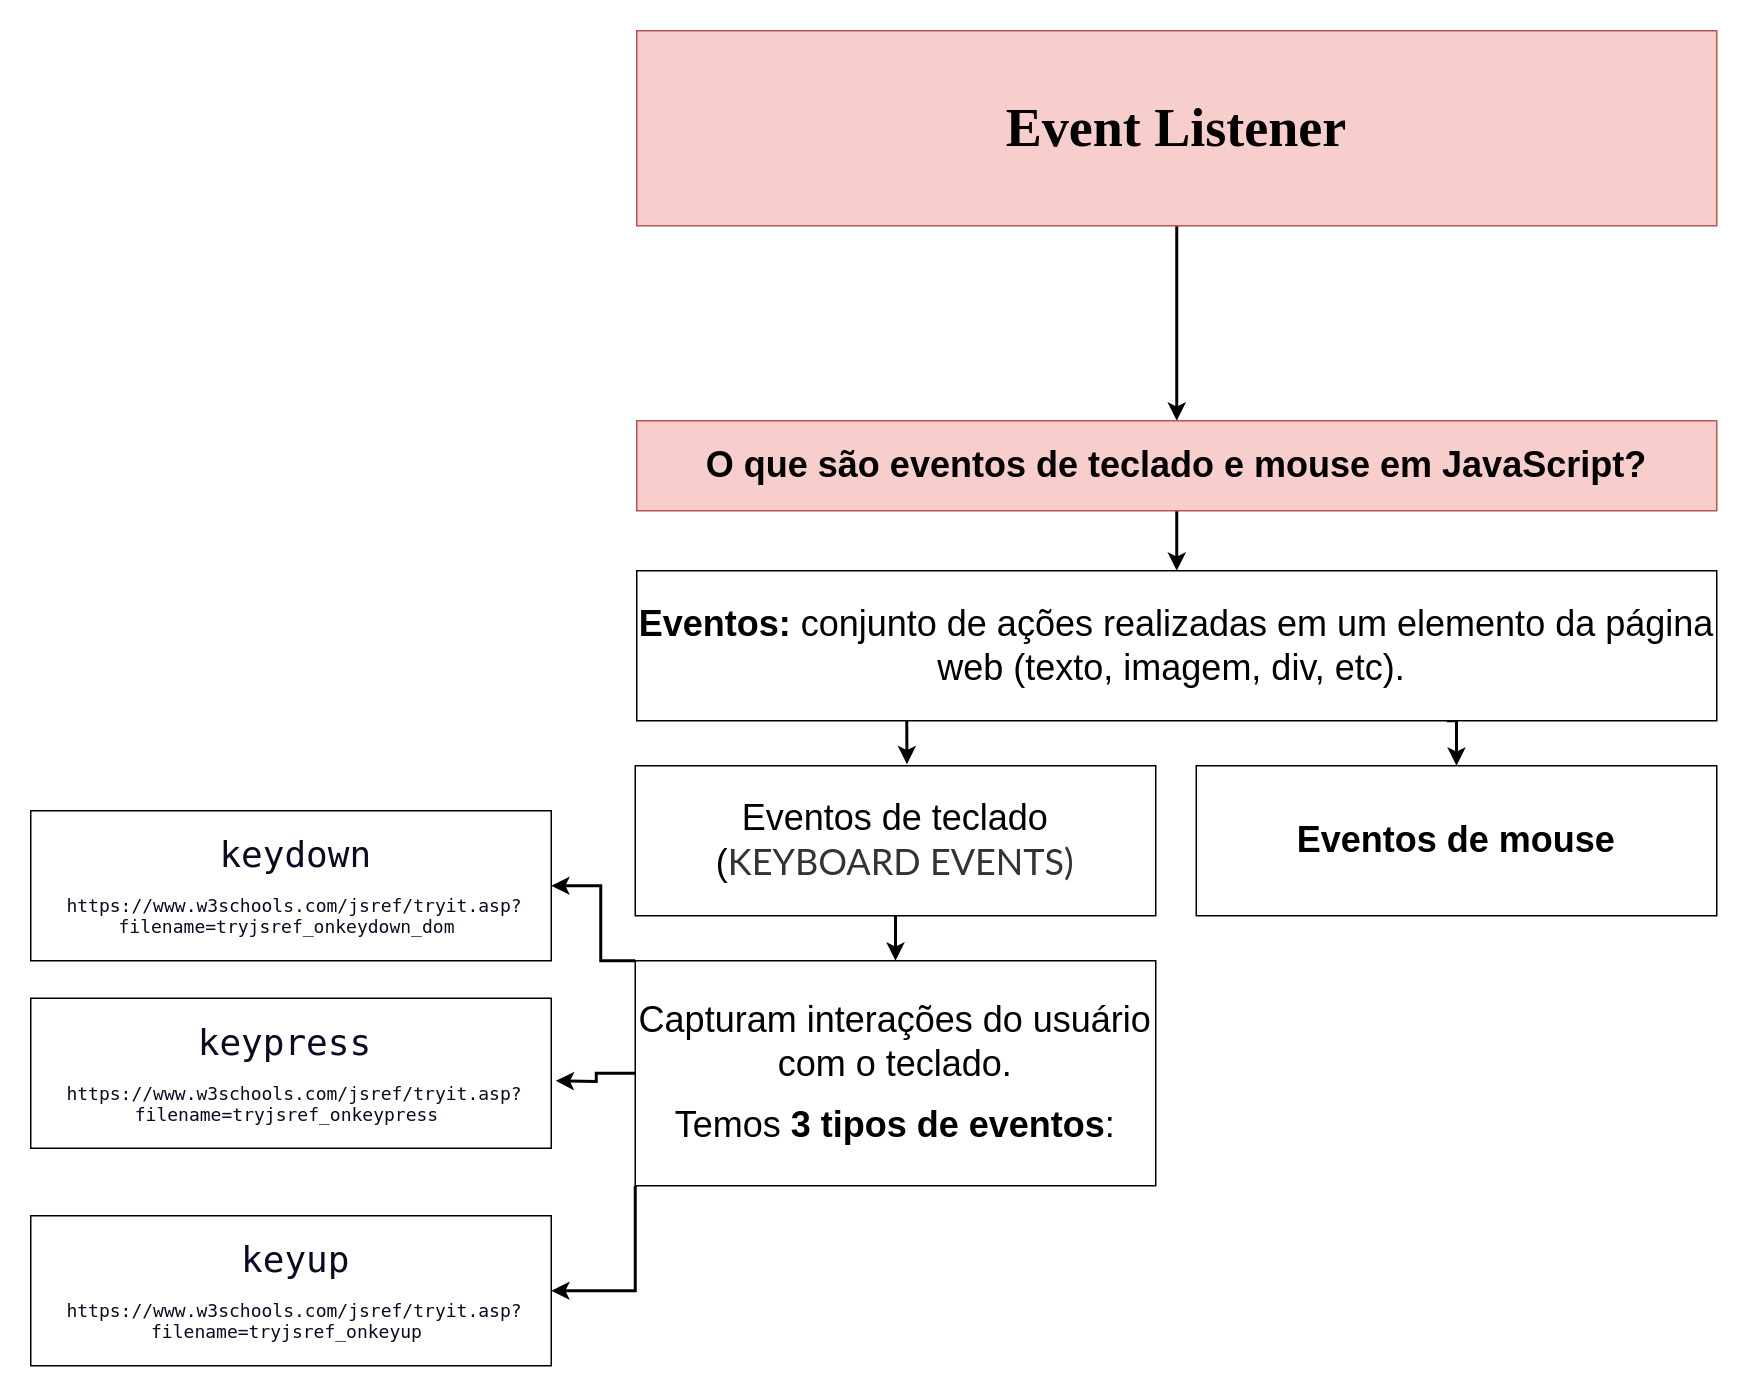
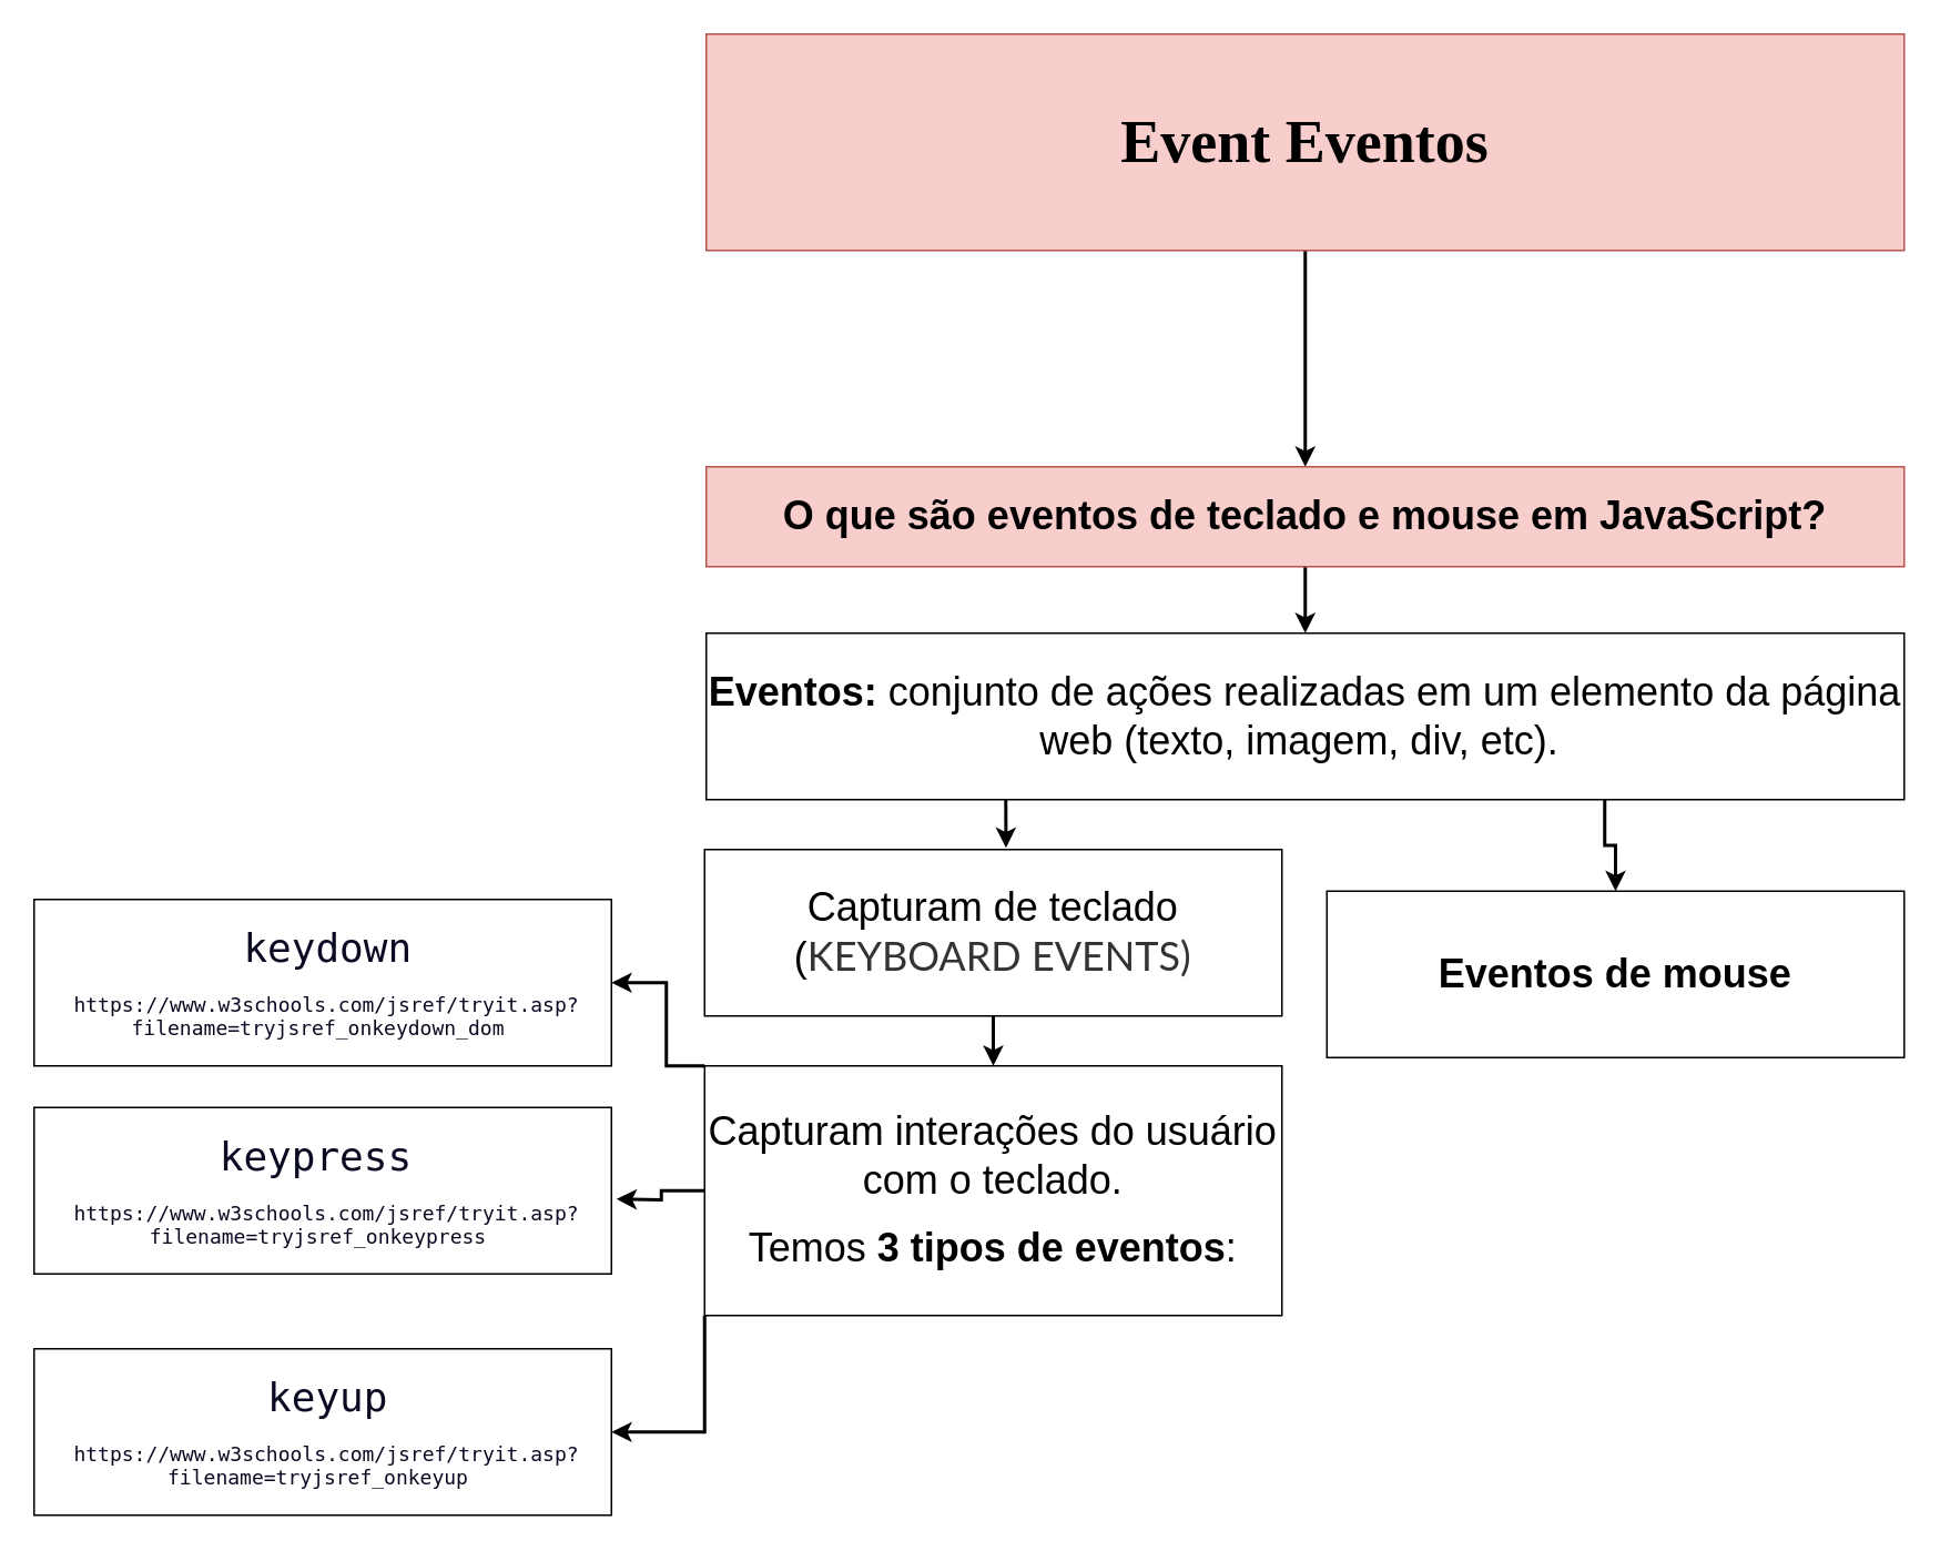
  <mxCell id="0" />
  <mxCell id="1" parent="0" />
  <mxCell id="2" style="edgeStyle=orthogonalEdgeStyle;rounded=0;orthogonalLoop=1;jettySize=auto;html=1;fontFamily=Comic Sans MS;fontSize=36;strokeWidth=2;" edge="1" parent="1" source="3" target="5"><mxGeometry relative="1" as="geometry" /></mxCell>
- <mxCell id="3" value="&lt;h1&gt;&lt;font face=&quot;Comic Sans MS&quot; style=&quot;font-size: 36px;&quot;&gt;Event Listener&lt;/font&gt;&lt;/h1&gt;" style="rounded=0;whiteSpace=wrap;html=1;fillColor=#f8cecc;strokeColor=#b85450;" vertex="1" parent="1"><mxGeometry x="424" y="20" width="720" height="130" as="geometry" /></mxCell>
+ <mxCell id="3" value="&lt;h1&gt;&lt;font face=&quot;Comic Sans MS&quot; style=&quot;font-size: 36px;&quot;&gt;Event Eventos&lt;/font&gt;&lt;/h1&gt;" style="rounded=0;whiteSpace=wrap;html=1;fillColor=#f8cecc;strokeColor=#b85450;" vertex="1" parent="1"><mxGeometry x="424" y="20" width="720" height="130" as="geometry" /></mxCell>
  <mxCell id="4" value="" style="edgeStyle=orthogonalEdgeStyle;rounded=0;orthogonalLoop=1;jettySize=auto;html=1;strokeWidth=2;fontFamily=Comic Sans MS;fontSize=24;" edge="1" parent="1" source="5" target="8"><mxGeometry relative="1" as="geometry"><Array as="points"><mxPoint x="784" y="370" /><mxPoint x="784" y="370" /></Array></mxGeometry></mxCell>
  <mxCell id="5" value="&lt;h1&gt;O que são eventos de teclado e mouse em JavaScript?&lt;br&gt;&lt;/h1&gt;" style="rounded=0;whiteSpace=wrap;html=1;fillColor=#f8cecc;strokeColor=#b85450;" vertex="1" parent="1"><mxGeometry x="424" y="280" width="720" height="60" as="geometry" /></mxCell>
  <mxCell id="6" style="edgeStyle=orthogonalEdgeStyle;rounded=0;orthogonalLoop=1;jettySize=auto;html=1;exitX=0.25;exitY=1;exitDx=0;exitDy=0;entryX=0.522;entryY=-0.01;entryDx=0;entryDy=0;entryPerimeter=0;strokeWidth=2;fontFamily=Comic Sans MS;fontSize=24;" edge="1" parent="1" source="8" target="10"><mxGeometry relative="1" as="geometry" /></mxCell>
  <mxCell id="7" style="edgeStyle=orthogonalEdgeStyle;rounded=0;orthogonalLoop=1;jettySize=auto;html=1;exitX=0.75;exitY=1;exitDx=0;exitDy=0;entryX=0.5;entryY=0;entryDx=0;entryDy=0;strokeWidth=2;fontFamily=Comic Sans MS;fontSize=24;" edge="1" parent="1" source="8" target="11"><mxGeometry relative="1" as="geometry" /></mxCell>
  <mxCell id="8" value="&lt;p&gt;&lt;font style=&quot;font-size: 24px;&quot;&gt;&lt;b&gt;Eventos:&lt;/b&gt; conjunto de ações realizadas em um elemento da página web (texto, imagem, div, etc).&amp;nbsp;&lt;/font&gt;&lt;/p&gt;" style="rounded=0;whiteSpace=wrap;html=1;" vertex="1" parent="1"><mxGeometry x="424" y="380" width="720" height="100" as="geometry" /></mxCell>
  <mxCell id="9" style="edgeStyle=orthogonalEdgeStyle;rounded=0;orthogonalLoop=1;jettySize=auto;html=1;exitX=0.5;exitY=1;exitDx=0;exitDy=0;entryX=0.5;entryY=0;entryDx=0;entryDy=0;strokeWidth=2;fontFamily=Comic Sans MS;fontSize=24;" edge="1" parent="1" source="10" target="15"><mxGeometry relative="1" as="geometry" /></mxCell>
- <mxCell id="10" value="&lt;p&gt;&lt;font style=&quot;font-size: 24px;&quot;&gt;Eventos de teclado (&lt;/font&gt;&lt;span style=&quot;font-size: 24px; background-color: rgb(255, 255, 255); color: rgb(51, 51, 51); font-family: Lato, sans-serif; text-transform: uppercase;&quot;&gt;KEYBOARD EVENTS)&lt;/span&gt;&lt;/p&gt;" style="rounded=0;whiteSpace=wrap;html=1;" vertex="1" parent="1"><mxGeometry x="423" y="510" width="347" height="100" as="geometry" /></mxCell>
- <mxCell id="11" value="&lt;p&gt;&lt;font style=&quot;font-size: 24px;&quot;&gt;&lt;b&gt;Eventos de mouse&lt;/b&gt;&lt;/font&gt;&lt;/p&gt;" style="rounded=0;whiteSpace=wrap;html=1;" vertex="1" parent="1"><mxGeometry x="797" y="510" width="347" height="100" as="geometry" /></mxCell>
+ <mxCell id="10" value="&lt;p&gt;&lt;font style=&quot;font-size: 24px;&quot;&gt;Capturam de teclado (&lt;/font&gt;&lt;span style=&quot;font-size: 24px; background-color: rgb(255, 255, 255); color: rgb(51, 51, 51); font-family: Lato, sans-serif; text-transform: uppercase;&quot;&gt;KEYBOARD EVENTS)&lt;/span&gt;&lt;/p&gt;" style="rounded=0;whiteSpace=wrap;html=1;" vertex="1" parent="1"><mxGeometry x="423" y="510" width="347" height="100" as="geometry" /></mxCell>
+ <mxCell id="11" value="&lt;p&gt;&lt;font style=&quot;font-size: 24px;&quot;&gt;&lt;b&gt;Eventos de mouse&lt;/b&gt;&lt;/font&gt;&lt;/p&gt;" style="rounded=0;whiteSpace=wrap;html=1;" vertex="1" parent="1"><mxGeometry x="797" y="535" width="347" height="100" as="geometry" /></mxCell>
  <mxCell id="12" style="edgeStyle=orthogonalEdgeStyle;rounded=0;orthogonalLoop=1;jettySize=auto;html=1;exitX=0;exitY=0.5;exitDx=0;exitDy=0;strokeWidth=2;fontFamily=Helvetica;fontSize=24;" edge="1" parent="1" source="15"><mxGeometry relative="1" as="geometry"><mxPoint y="720" as="targetPoint" x="370" /></mxGeometry></mxCell>
  <mxCell id="13" style="edgeStyle=orthogonalEdgeStyle;rounded=0;orthogonalLoop=1;jettySize=auto;html=1;exitX=0;exitY=0;exitDx=0;exitDy=0;strokeWidth=2;fontFamily=Helvetica;fontSize=24;" edge="1" parent="1" source="15" target="17"><mxGeometry relative="1" as="geometry"><mxPoint y="580" as="targetPoint" x="370" /><Array as="points"><mxPoint x="400" y="640" /><mxPoint x="400" y="590" /></Array></mxGeometry></mxCell>
  <mxCell id="14" style="edgeStyle=orthogonalEdgeStyle;rounded=0;orthogonalLoop=1;jettySize=auto;html=1;exitX=0;exitY=1;exitDx=0;exitDy=0;strokeWidth=2;fontFamily=Helvetica;fontSize=24;entryX=1;entryY=0.5;entryDx=0;entryDy=0;" edge="1" parent="1" source="15" target="16"><mxGeometry relative="1" as="geometry"><mxPoint x="430" y="860" as="targetPoint" /></mxGeometry></mxCell>
  <mxCell id="15" value="&lt;p&gt;&lt;font style=&quot;font-size: 24px;&quot;&gt;Capturam interações do usuário com o teclado.&lt;/font&gt;&lt;br&gt;&lt;/p&gt;&lt;p&gt;&lt;font style=&quot;font-size: 24px;&quot;&gt;Temos &lt;b&gt;3 tipos de eventos&lt;/b&gt;:&lt;/font&gt;&lt;/p&gt;" style="rounded=0;whiteSpace=wrap;html=1;" vertex="1" parent="1"><mxGeometry x="423" y="640" width="347" height="150" as="geometry" /></mxCell>
  <mxCell id="16" value="&lt;p&gt;&lt;font style=&quot;font-size: 24px;&quot;&gt;&lt;span style=&quot;background-color: initial;&quot;&gt;&amp;nbsp;&lt;/span&gt;&lt;code style=&quot;background: var(--gray15); box-sizing: inherit; margin: 0px; padding: 0px 5px 2px; border: 0px; font-variant-numeric: inherit; font-variant-east-asian: inherit; font-stretch: inherit; line-height: 1em; vertical-align: baseline; word-break: normal; color: rgb(10, 10, 35); text-align: start;&quot;&gt;keyup&lt;/code&gt;&lt;/font&gt;&lt;br&gt;&lt;/p&gt;&lt;p&gt;&lt;font style=&quot;&quot;&gt;&lt;code style=&quot;background: var(--gray15); box-sizing: inherit; margin: 0px; padding: 0px 5px 2px; border: 0px; font-variant-numeric: inherit; font-variant-east-asian: inherit; font-stretch: inherit; line-height: 1em; vertical-align: baseline; word-break: normal; text-align: start;&quot;&gt;&lt;font color=&quot;#0a0a23&quot;&gt;https://www.w3schools.com/jsref/tryit.asp?filename=tryjsref_onkeyup&lt;/font&gt;&lt;br&gt;&lt;/code&gt;&lt;/font&gt;&lt;/p&gt;" style="rounded=0;whiteSpace=wrap;html=1;" vertex="1" parent="1"><mxGeometry x="20" y="810" width="347" height="100" as="geometry" /></mxCell>
  <mxCell id="17" value="&lt;p&gt;&lt;font style=&quot;font-size: 24px;&quot;&gt;&lt;span style=&quot;background-color: initial;&quot;&gt;&amp;nbsp;&lt;/span&gt;&lt;code style=&quot;background: var(--gray15); box-sizing: inherit; margin: 0px; padding: 0px 5px 2px; border: 0px; font-variant-numeric: inherit; font-variant-east-asian: inherit; font-stretch: inherit; line-height: 1em; vertical-align: baseline; word-break: normal; color: rgb(10, 10, 35); text-align: start;&quot;&gt;keydown&lt;/code&gt;&lt;/font&gt;&lt;br&gt;&lt;/p&gt;&lt;p&gt;&lt;font style=&quot;&quot;&gt;&lt;code style=&quot;background: var(--gray15); box-sizing: inherit; margin: 0px; padding: 0px 5px 2px; border: 0px; font-variant-numeric: inherit; font-variant-east-asian: inherit; font-stretch: inherit; line-height: 1em; vertical-align: baseline; word-break: normal; text-align: start;&quot;&gt;&lt;font color=&quot;#0a0a23&quot;&gt;https://www.w3schools.com/jsref/tryit.asp?filename=tryjsref_onkeydown_dom&lt;/font&gt;&lt;br&gt;&lt;/code&gt;&lt;/font&gt;&lt;/p&gt;" style="rounded=0;whiteSpace=wrap;html=1;" vertex="1" parent="1"><mxGeometry x="20" y="540" width="347" height="100" as="geometry" /></mxCell>
  <mxCell id="18" value="&lt;p&gt;&lt;font style=&quot;font-size: 24px;&quot;&gt;&lt;span style=&quot;background-color: initial;&quot;&gt;&amp;nbsp;&lt;/span&gt;&lt;code style=&quot;background: var(--gray15); box-sizing: inherit; margin: 0px; padding: 0px 5px 2px; border: 0px; font-variant-numeric: inherit; font-variant-east-asian: inherit; font-stretch: inherit; line-height: 1em; vertical-align: baseline; word-break: normal; color: rgb(10, 10, 35); text-align: start;&quot;&gt;keypress&amp;nbsp;&lt;/code&gt;&lt;/font&gt;&lt;br&gt;&lt;/p&gt;&lt;p&gt;&lt;font style=&quot;&quot;&gt;&lt;code style=&quot;background: var(--gray15); box-sizing: inherit; margin: 0px; padding: 0px 5px 2px; border: 0px; font-variant-numeric: inherit; font-variant-east-asian: inherit; font-stretch: inherit; line-height: 1em; vertical-align: baseline; word-break: normal; text-align: start;&quot;&gt;&lt;font color=&quot;#0a0a23&quot;&gt;https://www.w3schools.com/jsref/tryit.asp?filename=tryjsref_onkeypress&lt;/font&gt;&lt;br&gt;&lt;/code&gt;&lt;/font&gt;&lt;/p&gt;" style="rounded=0;whiteSpace=wrap;html=1;" vertex="1" parent="1"><mxGeometry x="20" y="665" width="347" height="100" as="geometry" /></mxCell>
